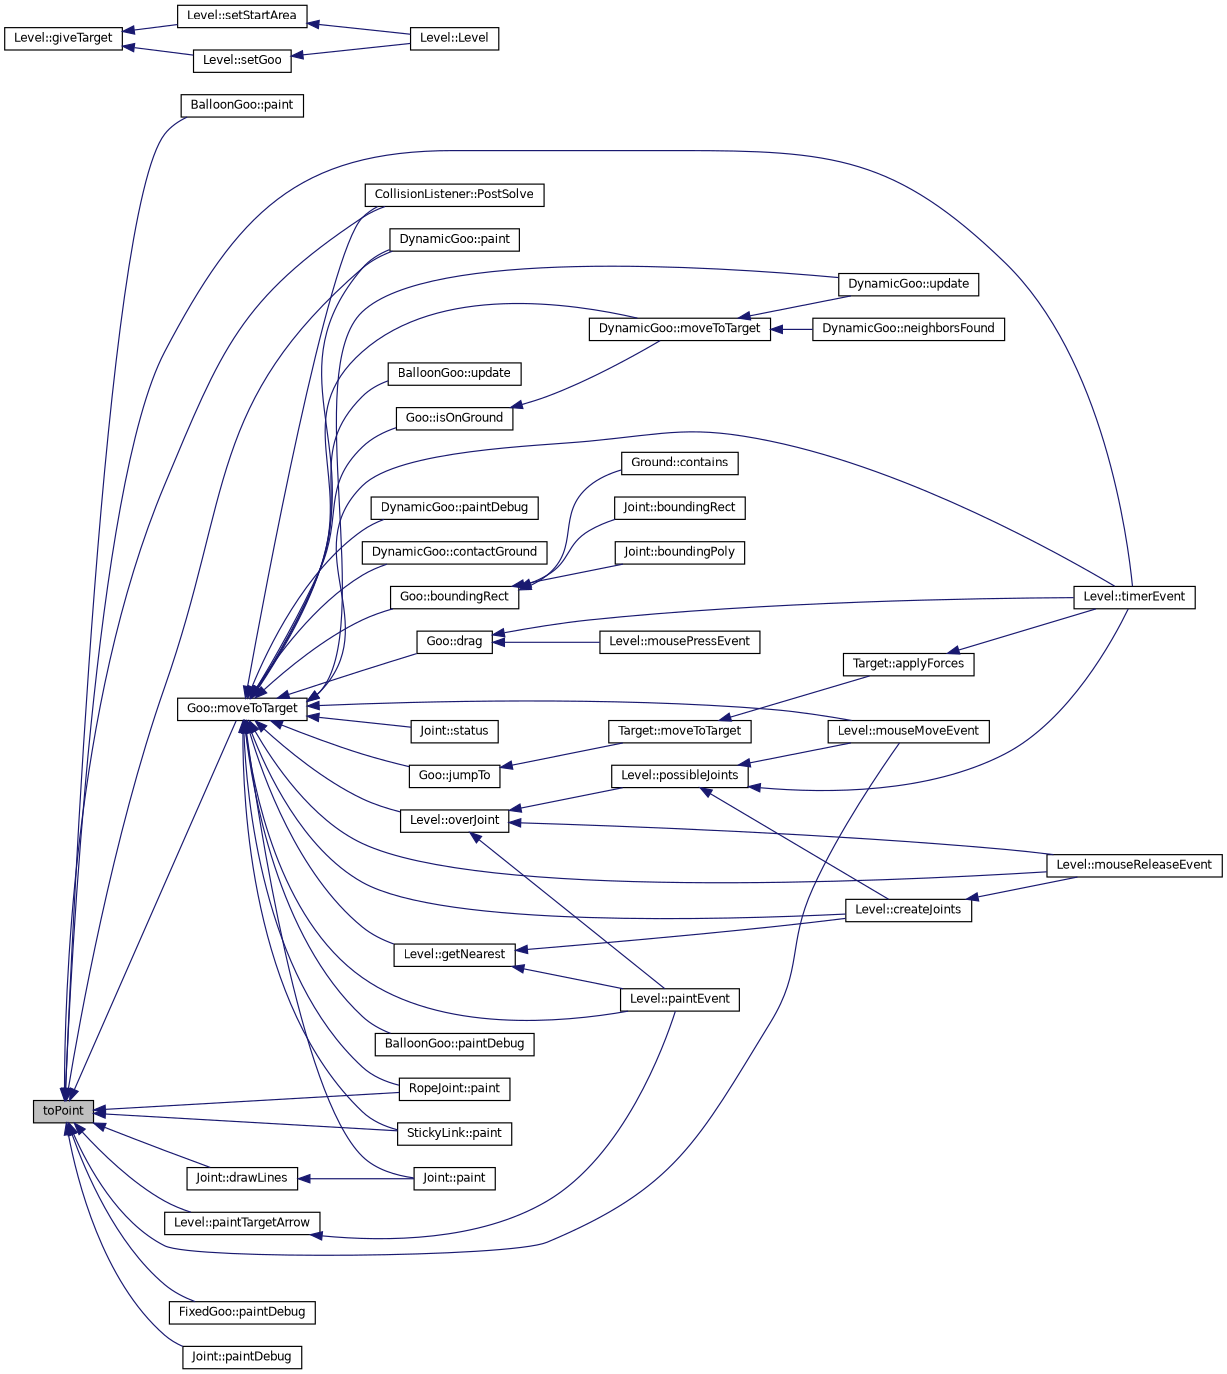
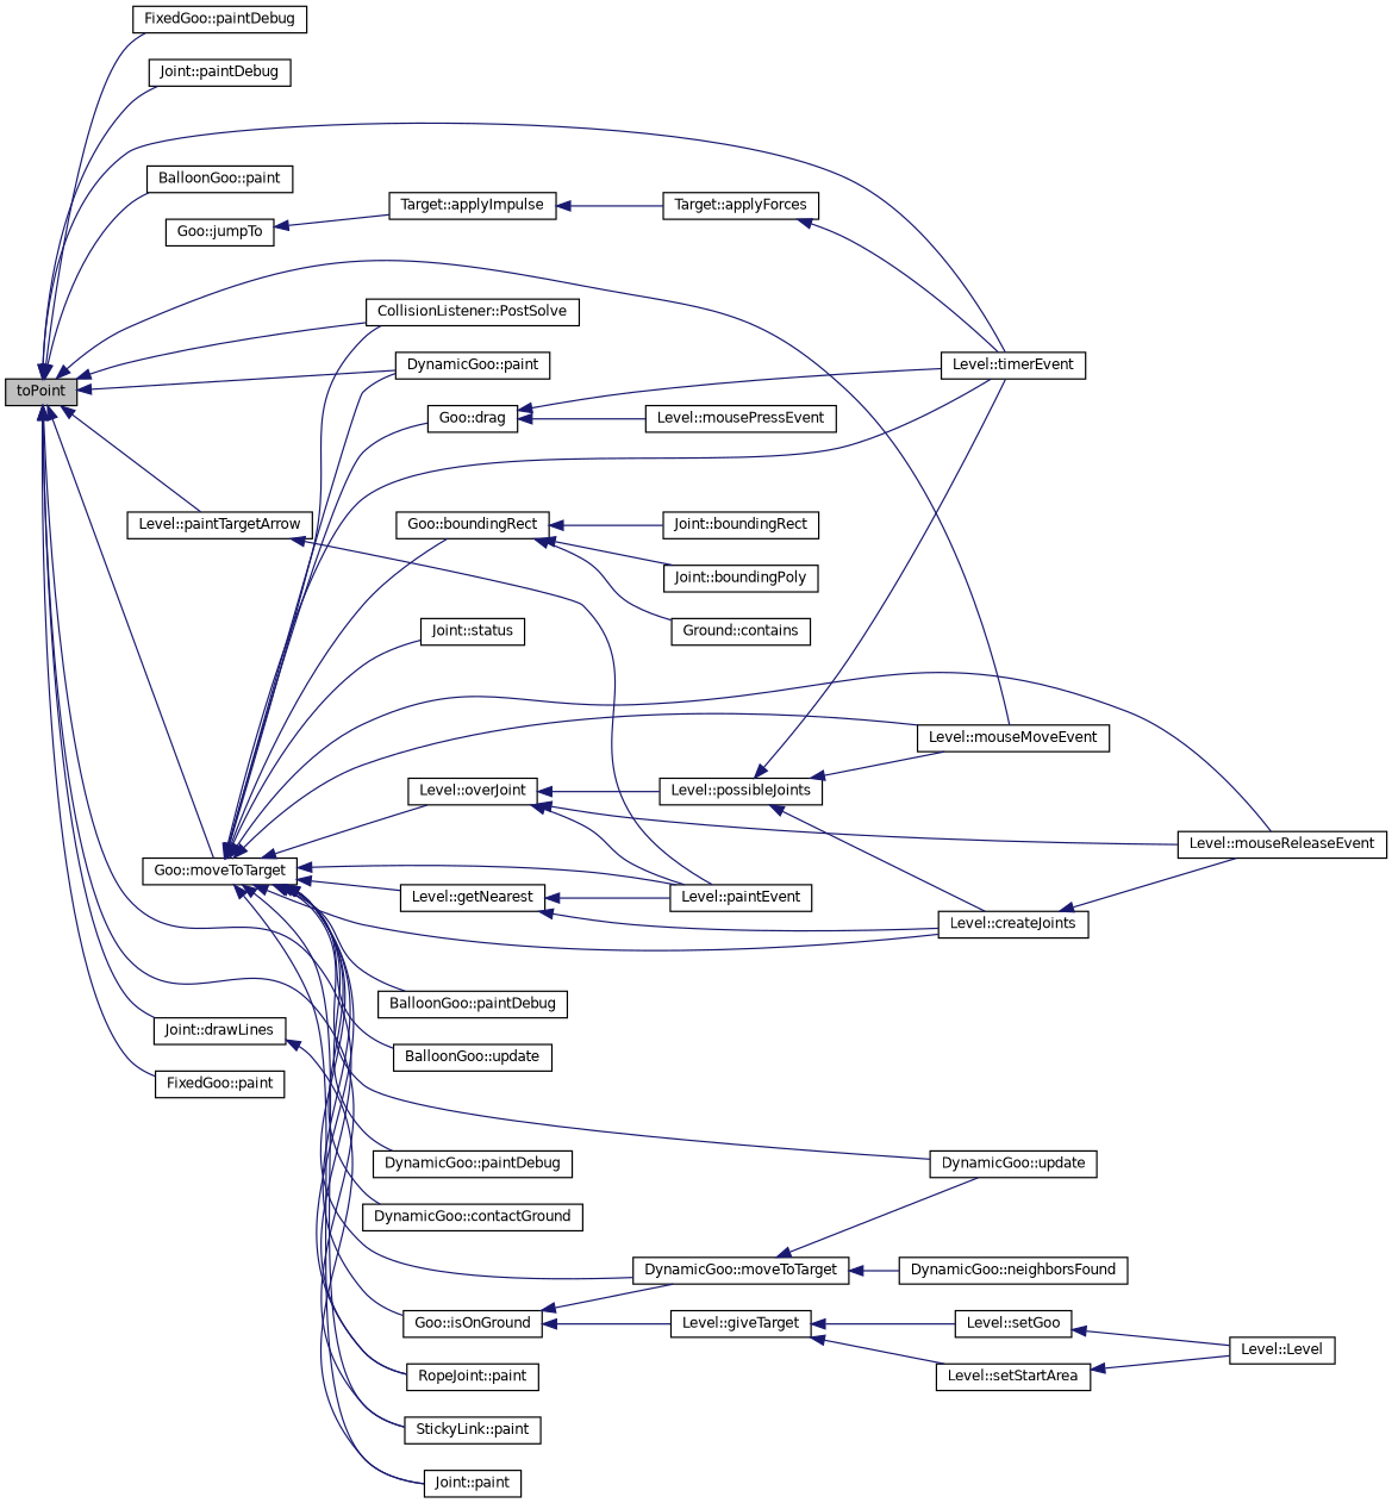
  digraph {
    rankdir=LR
    node [color=black fillcolor=white fontname=Helvetica fontsize=10 shape=record style=filled]
    edge [color=midnightblue dir=back fontname=Helvetica fontsize=10 labelfontname=Helvetica labelfontsize=10 style=solid]
    n1 [fillcolor=grey75 fontcolor=black height=0.2 label=toPoint width=0.4]
    n2 [height=0.2 label="BalloonGoo::paint" width=0.4]
    n3 [height=0.2 label="CollisionListener::PostSolve" width=0.4]
    n4 [height=0.2 label="DynamicGoo::paint" width=0.4]
+   n5 [height=0.2 label="FixedGoo::paint" width=0.4]
    n6 [height=0.2 label="FixedGoo::paintDebug" width=0.4]
    n7 [height=0.2 label="Goo::moveToTarget" width=0.4]
    n8 [height=0.2 label="Level::timerEvent" width=0.4]
    n9 [height=0.2 label="Level::mouseMoveEvent" width=0.4]
    n10 [height=0.2 label="RopeJoint::paint" width=0.4]
    n11 [height=0.2 label="StickyLink::paint" width=0.4]
    n12 [height=0.2 label="Joint::paintDebug" width=0.4]
    n13 [height=0.2 label="Joint::drawLines" width=0.4]
    n14 [height=0.2 label="Level::paintTargetArrow" width=0.4]
    n15 [height=0.2 label="BalloonGoo::paintDebug" width=0.4]
    n16 [height=0.2 label="BalloonGoo::update" width=0.4]
    n17 [height=0.2 label="DynamicGoo::moveToTarget" width=0.4]
    n18 [height=0.2 label="DynamicGoo::update" width=0.4]
    n19 [height=0.2 label="DynamicGoo::paintDebug" width=0.4]
    n20 [height=0.2 label="DynamicGoo::contactGround" width=0.4]
    n21 [height=0.2 label="Goo::isOnGround" width=0.4]
    n22 [height=0.2 label="Goo::jumpTo" width=0.4]
    n23 [height=0.2 label="Goo::boundingRect" width=0.4]
    n24 [height=0.2 label="Goo::drag" width=0.4]
    n25 [height=0.2 label="Joint::paint" width=0.4]
    n26 [height=0.2 label="Joint::status" width=0.4]
    n27 [height=0.2 label="Level::overJoint" width=0.4]
    n28 [height=0.2 label="Level::createJoints" width=0.4]
    n29 [height=0.2 label="Level::mouseReleaseEvent" width=0.4]
    n30 [height=0.2 label="Level::paintEvent" width=0.4]
    n31 [height=0.2 label="Level::getNearest" width=0.4]
    n32 [height=0.2 label="DynamicGoo::neighborsFound" width=0.4]
    n33 [height=0.2 label="Level::giveTarget" width=0.4]
-   n34 [height=0.2 label="Target::moveToTarget" width=0.4]
+   n34 [height=0.2 label="Target::applyImpulse" width=0.4]
    n35 [height=0.2 label="Ground::contains" width=0.4]
    n36 [height=0.2 label="Joint::boundingRect" width=0.4]
    n37 [height=0.2 label="Joint::boundingPoly" width=0.4]
    n38 [height=0.2 label="Level::mousePressEvent" width=0.4]
    n39 [height=0.2 label="Level::possibleJoints" width=0.4]
    n40 [height=0.2 label="Level::setStartArea" width=0.4]
    n41 [height=0.2 label="Level::setGoo" width=0.4]
    n42 [height=0.2 label="Level::Level" width=0.4]
    n43 [height=0.2 label="Target::applyForces" width=0.4]
    n1 -> n2
    n1 -> n3
    n1 -> n4
+   n1 -> n5
    n1 -> n6
    n1 -> n7
    n1 -> n8
    n1 -> n9
    n1 -> n10
    n1 -> n11
    n1 -> n12
    n1 -> n13
    n1 -> n14
    n7 -> n3
    n7 -> n4
    n7 -> n8
    n7 -> n9
    n7 -> n10
    n7 -> n11
    n7 -> n15
    n7 -> n16
    n7 -> n17
    n7 -> n18
    n7 -> n19
    n7 -> n20
    n7 -> n21
-   n7 -> n22
    n7 -> n23
    n7 -> n24
    n7 -> n25
    n7 -> n26
    n7 -> n27
    n7 -> n28
    n7 -> n29
    n7 -> n30
    n7 -> n31
    n13 -> n25
    n14 -> n30
    n17 -> n18
    n17 -> n32
    n21 -> n17
+   n21 -> n33
    n22 -> n34
    n23 -> n35
    n23 -> n36
    n23 -> n37
    n24 -> n8
    n24 -> n38
    n27 -> n29
    n27 -> n30
    n27 -> n39
    n28 -> n29
    n31 -> n28
    n31 -> n30
    n33 -> n40
    n33 -> n41
    n34 -> n43
    n39 -> n8
    n39 -> n9
    n39 -> n28
    n40 -> n42
    n41 -> n42
    n43 -> n8
  }
